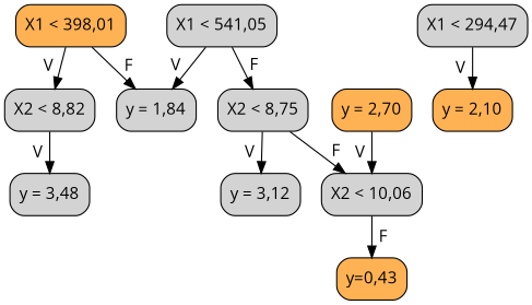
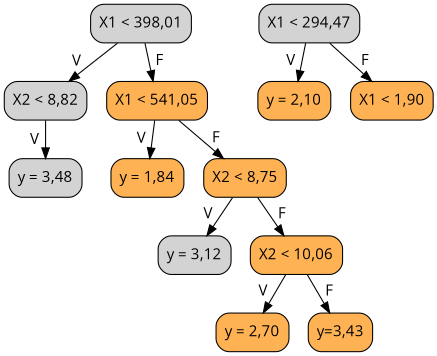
  digraph {
    fontname="Open Sans"
    node [fontname="Open Sans" shape=box style="filled, rounded"]
    edge [fontname="Open Sans" headlabel=V labelangle=30 labeldistance=2]
-   n1 [label="X1 < 398,01" fillcolor="#ffb254"]
+   n1 [label="X1 < 398,01"]
    n2 [label="X2 < 8,82"]
-   n3 [label="X1 < 541,05"]
+   n3 [label="X1 < 541,05" fillcolor="#ffb254"]
    n4 [fillcolor=lightgrey label="y = 3,48"]
-   n5 [fillcolor=lightgrey label="y = 1,84"]
-   n6 [label="X2 < 8,75"]
+   n5 [fillcolor="#ffb254" label="y = 1,84"]
+   n6 [label="X2 < 8,75" fillcolor="#ffb254"]
    n7 [label="X1 < 294,47"]
    n8 [fillcolor="#ffb254" label="y = 2,10"]
+   n9 [fillcolor="#ffb254" label="X1 < 1,90"]
    n10 [fillcolor=lightgrey label="y = 3,12"]
-   n11 [label="X2 < 10,06"]
+   n11 [label="X2 < 10,06" fillcolor="#ffb254"]
    n12 [fillcolor="#ffb254" label="y = 2,70"]
-   n13 [fillcolor="#ffb254" label="y=0,43"]
+   n13 [fillcolor="#ffb254" label="y=3,43"]
    n1 -> n2
-   n1 -> n5 [headlabel=F labelangle=330]
+   n1 -> n3 [headlabel=F labelangle=330]
    n2 -> n4
    n3 -> n5
    n3 -> n6 [headlabel=F labelangle=330]
    n6 -> n10
    n6 -> n11 [headlabel=F labelangle=330]
    n7 -> n8
-   n12 -> n11
+   n7 -> n9 [headlabel=F labelangle=330]
+   n11 -> n12
    n11 -> n13 [headlabel=F labelangle=330]
  }
